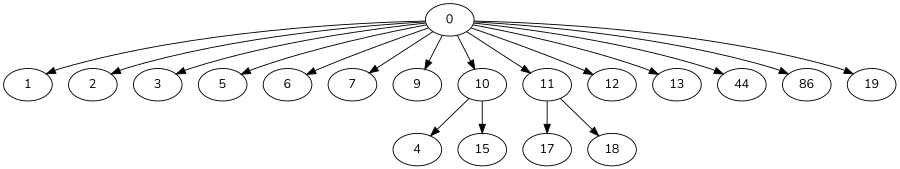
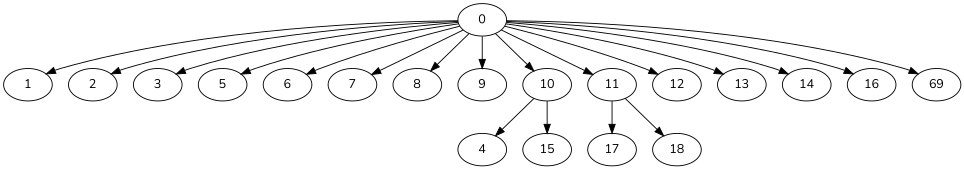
  digraph {
    fontname=Nunito
    node [Weight=70 fontname=Nunito]
    edge [Weight=9 fontname=Nunito]
    0
    1
    2
    3
    5 [Weight=35]
    6 [Weight=87]
    7 [Weight=61]
+   8 [Weight=52]
    9
    10 [Weight=79]
    11
    12 [Weight=87]
    13 [Weight=87]
-   14 [Weight=87 label=44]
-   16 [Weight=17 label=86]
-   19 [Weight=44]
+   14 [Weight=87]
+   16 [Weight=17]
+   19 [Weight=44 label=69]
    4 [Weight=61]
    15 [Weight=17]
    17 [Weight=35]
    18 [Weight=79]
    0 -> 1
    0 -> 2 [Weight=2]
    0 -> 3 [Weight=8]
    0 -> 5
    0 -> 6 [Weight=4]
    0 -> 7 [Weight=6]
+   0 -> 8 [Weight=7]
    0 -> 9 [Weight=8]
    0 -> 10 [Weight=10]
    0 -> 11 [Weight=2]
    0 -> 12 [Weight=2]
    0 -> 13 [Weight=7]
    0 -> 14 [Weight=6]
    0 -> 16 [Weight=10]
    0 -> 19 [Weight=10]
    10 -> 4
    10 -> 15 [Weight=6]
    11 -> 17 [Weight=7]
    11 -> 18 [Weight=4]
  }
